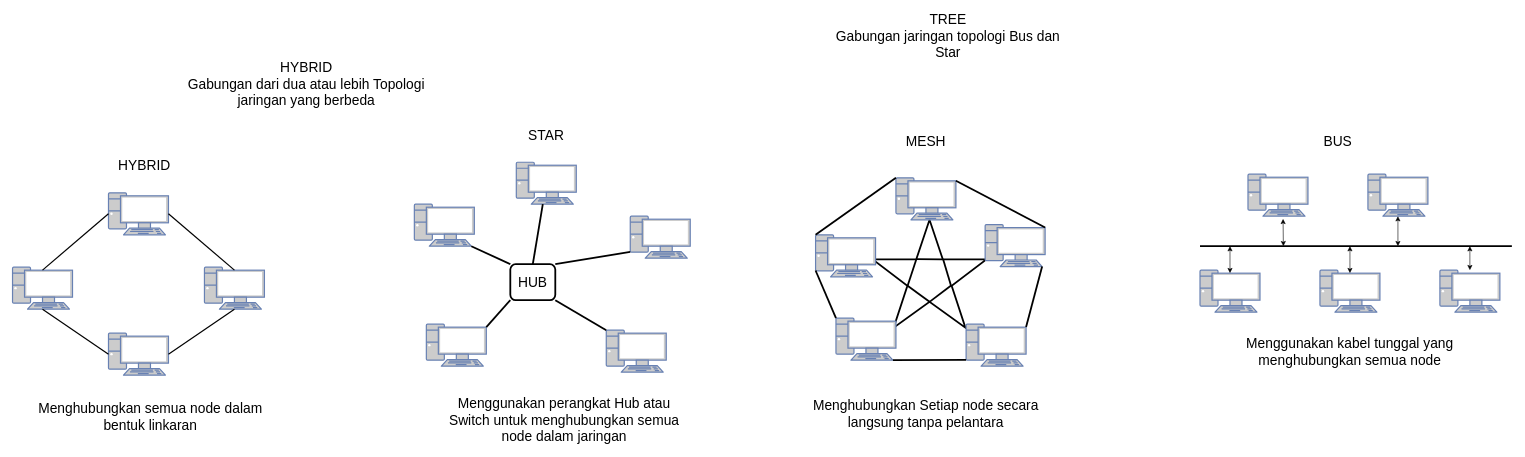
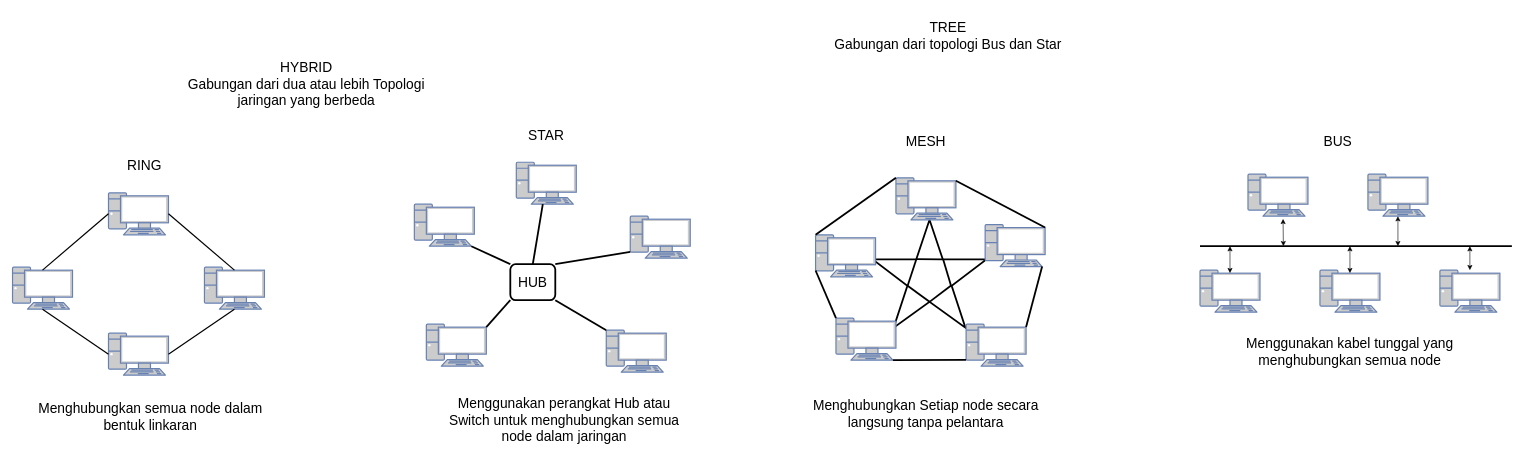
  <mxCell id="0" />
  <mxCell id="1" parent="0" />
  <mxCell id="2" value="" style="fontColor=#0066CC;verticalAlign=top;verticalLabelPosition=bottom;labelPosition=center;align=center;html=1;outlineConnect=0;fillColor=#CCCCCC;strokeColor=#6881B3;gradientColor=none;gradientDirection=north;strokeWidth=2;shape=mxgraph.networks.pc;" parent="1" vertex="1"><mxGeometry x="690" y="340" width="100" height="70" as="geometry" /></mxCell>
  <mxCell id="3" value="" style="fontColor=#0066CC;verticalAlign=top;verticalLabelPosition=bottom;labelPosition=center;align=center;html=1;outlineConnect=0;fillColor=#CCCCCC;strokeColor=#6881B3;gradientColor=none;gradientDirection=north;strokeWidth=2;shape=mxgraph.networks.pc;" parent="1" vertex="1"><mxGeometry x="860" y="270" width="100" height="70" as="geometry" /></mxCell>
  <mxCell id="4" value="" style="fontColor=#0066CC;verticalAlign=top;verticalLabelPosition=bottom;labelPosition=center;align=center;html=1;outlineConnect=0;fillColor=#CCCCCC;strokeColor=#6881B3;gradientColor=none;gradientDirection=north;strokeWidth=2;shape=mxgraph.networks.pc;" parent="1" vertex="1"><mxGeometry x="710" y="540" width="100" height="70" as="geometry" /></mxCell>
  <mxCell id="5" value="" style="fontColor=#0066CC;verticalAlign=top;verticalLabelPosition=bottom;labelPosition=center;align=center;html=1;outlineConnect=0;fillColor=#CCCCCC;strokeColor=#6881B3;gradientColor=none;gradientDirection=north;strokeWidth=2;shape=mxgraph.networks.pc;" parent="1" vertex="1"><mxGeometry x="1010" y="550" width="100" height="70" as="geometry" /></mxCell>
  <mxCell id="6" value="" style="fontColor=#0066CC;verticalAlign=top;verticalLabelPosition=bottom;labelPosition=center;align=center;html=1;outlineConnect=0;fillColor=#CCCCCC;strokeColor=#6881B3;gradientColor=none;gradientDirection=north;strokeWidth=2;shape=mxgraph.networks.pc;" parent="1" vertex="1"><mxGeometry x="1050" y="360" width="100" height="70" as="geometry" /></mxCell>
  <mxCell id="7" value="&lt;font style=&quot;font-size: 23px;&quot;&gt;HUB&lt;/font&gt;" style="rounded=1;whiteSpace=wrap;html=1;strokeWidth=3;" parent="1" vertex="1"><mxGeometry x="850" y="440" width="75" height="60" as="geometry" /></mxCell>
  <mxCell id="8" value="" style="endArrow=none;html=1;strokeWidth=3;fontSize=23;exitX=1;exitY=0.07;exitDx=0;exitDy=0;exitPerimeter=0;entryX=0;entryY=1;entryDx=0;entryDy=0;" parent="1" source="4" target="7" edge="1"><mxGeometry width="50" height="50" relative="1" as="geometry"><mxPoint x="880" y="490" as="sourcePoint" /><mxPoint x="930" y="440" as="targetPoint" /></mxGeometry></mxCell>
  <mxCell id="9" value="" style="endArrow=none;html=1;strokeWidth=3;fontSize=23;exitX=0;exitY=0;exitDx=0;exitDy=0;exitPerimeter=0;entryX=1;entryY=1;entryDx=0;entryDy=0;" parent="1" source="5" target="7" edge="1"><mxGeometry width="50" height="50" relative="1" as="geometry"><mxPoint x="820" y="574.9" as="sourcePoint" /><mxPoint x="883.04" y="511.98" as="targetPoint" /></mxGeometry></mxCell>
  <mxCell id="10" value="" style="endArrow=none;html=1;strokeWidth=3;fontSize=23;exitX=1;exitY=0;exitDx=0;exitDy=0;entryX=0;entryY=0.85;entryDx=0;entryDy=0;entryPerimeter=0;" parent="1" source="7" target="6" edge="1"><mxGeometry width="50" height="50" relative="1" as="geometry"><mxPoint x="1030" y="570" as="sourcePoint" /><mxPoint x="950" y="510" as="targetPoint" /></mxGeometry></mxCell>
  <mxCell id="11" value="" style="endArrow=none;html=1;strokeWidth=3;fontSize=23;exitX=0.95;exitY=1;exitDx=0;exitDy=0;exitPerimeter=0;entryX=0;entryY=0;entryDx=0;entryDy=0;" parent="1" source="2" target="7" edge="1"><mxGeometry width="50" height="50" relative="1" as="geometry"><mxPoint x="1040" y="580" as="sourcePoint" /><mxPoint x="960" y="520" as="targetPoint" /></mxGeometry></mxCell>
  <mxCell id="12" value="" style="endArrow=none;html=1;strokeWidth=3;fontSize=23;exitX=0.5;exitY=0;exitDx=0;exitDy=0;" parent="1" source="7" target="3" edge="1"><mxGeometry width="50" height="50" relative="1" as="geometry"><mxPoint x="980" y="450" as="sourcePoint" /><mxPoint x="1080" y="429.5" as="targetPoint" /></mxGeometry></mxCell>
  <mxCell id="13" value="" style="verticalLabelPosition=bottom;verticalAlign=top;html=1;shape=mxgraph.basic.star;strokeWidth=3;fontSize=23;" parent="1" vertex="1"><mxGeometry x="1454.26" y="366" width="189.48" height="180" as="geometry" /></mxCell>
  <mxCell id="14" value="" style="fontColor=#0066CC;verticalAlign=top;verticalLabelPosition=bottom;labelPosition=center;align=center;html=1;outlineConnect=0;fillColor=#CCCCCC;strokeColor=#6881B3;gradientColor=none;gradientDirection=north;strokeWidth=2;shape=mxgraph.networks.pc;" parent="1" vertex="1"><mxGeometry x="1359" y="391" width="100" height="70" as="geometry" /></mxCell>
  <mxCell id="15" value="" style="fontColor=#0066CC;verticalAlign=top;verticalLabelPosition=bottom;labelPosition=center;align=center;html=1;outlineConnect=0;fillColor=#CCCCCC;strokeColor=#6881B3;gradientColor=none;gradientDirection=north;strokeWidth=2;shape=mxgraph.networks.pc;" parent="1" vertex="1"><mxGeometry x="1493" y="296" width="100" height="70" as="geometry" /></mxCell>
  <mxCell id="16" value="" style="fontColor=#0066CC;verticalAlign=top;verticalLabelPosition=bottom;labelPosition=center;align=center;html=1;outlineConnect=0;fillColor=#CCCCCC;strokeColor=#6881B3;gradientColor=none;gradientDirection=north;strokeWidth=2;shape=mxgraph.networks.pc;" parent="1" vertex="1"><mxGeometry x="1393" y="530" width="100" height="70" as="geometry" /></mxCell>
  <mxCell id="17" value="" style="fontColor=#0066CC;verticalAlign=top;verticalLabelPosition=bottom;labelPosition=center;align=center;html=1;outlineConnect=0;fillColor=#CCCCCC;strokeColor=#6881B3;gradientColor=none;gradientDirection=north;strokeWidth=2;shape=mxgraph.networks.pc;" parent="1" vertex="1"><mxGeometry x="1610" y="540" width="100" height="70" as="geometry" /></mxCell>
  <mxCell id="18" value="" style="fontColor=#0066CC;verticalAlign=top;verticalLabelPosition=bottom;labelPosition=center;align=center;html=1;outlineConnect=0;fillColor=#CCCCCC;strokeColor=#6881B3;gradientColor=none;gradientDirection=north;strokeWidth=2;shape=mxgraph.networks.pc;" parent="1" vertex="1"><mxGeometry x="1641.74" y="374" width="100" height="70" as="geometry" /></mxCell>
  <mxCell id="19" value="" style="endArrow=none;html=1;strokeWidth=3;fontSize=23;exitX=0.307;exitY=0.611;exitDx=0;exitDy=0;exitPerimeter=0;entryX=0.5;entryY=0.76;entryDx=0;entryDy=0;entryPerimeter=0;" parent="1" source="13" target="13" edge="1"><mxGeometry width="50" height="50" relative="1" as="geometry"><mxPoint x="1550" y="500" as="sourcePoint" /><mxPoint x="1600" y="450" as="targetPoint" /></mxGeometry></mxCell>
  <mxCell id="20" value="" style="endArrow=none;html=1;strokeWidth=3;fontSize=23;exitX=0.384;exitY=0.366;exitDx=0;exitDy=0;exitPerimeter=0;entryX=0.308;entryY=0.608;entryDx=0;entryDy=0;entryPerimeter=0;" parent="1" source="13" target="13" edge="1"><mxGeometry width="50" height="50" relative="1" as="geometry"><mxPoint x="1522.43" y="485.98" as="sourcePoint" /><mxPoint x="1559" y="512.8" as="targetPoint" /></mxGeometry></mxCell>
  <mxCell id="21" value="" style="endArrow=none;html=1;strokeWidth=3;fontSize=23;exitX=0.381;exitY=0.364;exitDx=0;exitDy=0;exitPerimeter=0;entryX=0.612;entryY=0.367;entryDx=0;entryDy=0;entryPerimeter=0;" parent="1" source="13" target="13" edge="1"><mxGeometry width="50" height="50" relative="1" as="geometry"><mxPoint x="1537.02" y="441.88" as="sourcePoint" /><mxPoint x="1522.62" y="485.44" as="targetPoint" /></mxGeometry></mxCell>
  <mxCell id="22" value="" style="endArrow=none;html=1;strokeWidth=3;fontSize=23;exitX=0.5;exitY=0.76;exitDx=0;exitDy=0;exitPerimeter=0;entryX=0.69;entryY=0.608;entryDx=0;entryDy=0;entryPerimeter=0;" parent="1" source="13" target="13" edge="1"><mxGeometry width="50" height="50" relative="1" as="geometry"><mxPoint x="1536.452" y="441.52" as="sourcePoint" /><mxPoint x="1580.222" y="442.06" as="targetPoint" /></mxGeometry></mxCell>
  <mxCell id="23" value="" style="endArrow=none;html=1;strokeWidth=3;fontSize=23;exitX=0.619;exitY=0.363;exitDx=0;exitDy=0;exitPerimeter=0;entryX=0.69;entryY=0.614;entryDx=0;entryDy=0;entryPerimeter=0;" parent="1" source="13" target="13" edge="1"><mxGeometry width="50" height="50" relative="1" as="geometry"><mxPoint x="1559" y="512.8" as="sourcePoint" /><mxPoint x="1595.001" y="485.44" as="targetPoint" /></mxGeometry></mxCell>
  <mxCell id="24" value="" style="endArrow=none;html=1;strokeWidth=3;fontSize=23;exitX=0;exitY=0.85;exitDx=0;exitDy=0;exitPerimeter=0;entryX=0;entryY=0;entryDx=0;entryDy=0;entryPerimeter=0;" parent="1" source="14" target="16" edge="1"><mxGeometry width="50" height="50" relative="1" as="geometry"><mxPoint x="1522.43" y="485.98" as="sourcePoint" /><mxPoint x="1559" y="512.8" as="targetPoint" /></mxGeometry></mxCell>
  <mxCell id="25" value="" style="endArrow=none;html=1;strokeWidth=3;fontSize=23;exitX=0.95;exitY=1;exitDx=0;exitDy=0;exitPerimeter=0;entryX=0;entryY=0.85;entryDx=0;entryDy=0;entryPerimeter=0;" parent="1" source="16" target="17" edge="1"><mxGeometry width="50" height="50" relative="1" as="geometry"><mxPoint x="1380" y="432.5" as="sourcePoint" /><mxPoint x="1403" y="540" as="targetPoint" /></mxGeometry></mxCell>
  <mxCell id="26" value="" style="endArrow=none;html=1;strokeWidth=3;fontSize=23;exitX=0.95;exitY=1;exitDx=0;exitDy=0;exitPerimeter=0;entryX=1;entryY=0.07;entryDx=0;entryDy=0;entryPerimeter=0;" parent="1" source="18" target="17" edge="1"><mxGeometry width="50" height="50" relative="1" as="geometry"><mxPoint x="1498" y="610" as="sourcePoint" /><mxPoint x="1620" y="609.5" as="targetPoint" /></mxGeometry></mxCell>
  <mxCell id="27" value="" style="endArrow=none;html=1;strokeWidth=3;fontSize=23;exitX=1;exitY=0.07;exitDx=0;exitDy=0;exitPerimeter=0;entryX=1;entryY=0.07;entryDx=0;entryDy=0;entryPerimeter=0;" parent="1" source="18" target="15" edge="1"><mxGeometry width="50" height="50" relative="1" as="geometry"><mxPoint x="1746.74" y="454" as="sourcePoint" /><mxPoint x="1680" y="360" as="targetPoint" /></mxGeometry></mxCell>
  <mxCell id="28" value="" style="endArrow=none;html=1;strokeWidth=3;fontSize=23;exitX=0;exitY=0;exitDx=0;exitDy=0;exitPerimeter=0;entryX=0;entryY=0;entryDx=0;entryDy=0;entryPerimeter=0;" parent="1" source="14" target="15" edge="1"><mxGeometry width="50" height="50" relative="1" as="geometry"><mxPoint x="1751.74" y="388.9" as="sourcePoint" /><mxPoint x="1603" y="313.9" as="targetPoint" /></mxGeometry></mxCell>
  <mxCell id="29" value="STAR" style="text;html=1;strokeColor=none;fillColor=none;align=center;verticalAlign=middle;whiteSpace=wrap;rounded=0;strokeWidth=3;fontSize=23;" parent="1" vertex="1"><mxGeometry x="880" y="210" width="60" height="30" as="geometry" /></mxCell>
  <mxCell id="30" value="MESH" style="text;html=1;strokeColor=none;fillColor=none;align=center;verticalAlign=middle;whiteSpace=wrap;rounded=0;strokeWidth=3;fontSize=23;" parent="1" vertex="1"><mxGeometry x="1513" y="220" width="60" height="30" as="geometry" /></mxCell>
  <mxCell id="31" value="" style="fontColor=#0066CC;verticalAlign=top;verticalLabelPosition=bottom;labelPosition=center;align=center;html=1;outlineConnect=0;fillColor=#CCCCCC;strokeColor=#6881B3;gradientColor=none;gradientDirection=north;strokeWidth=2;shape=mxgraph.networks.pc;fontSize=23;" parent="1" vertex="1"><mxGeometry x="2400" y="450" width="100" height="70" as="geometry" /></mxCell>
  <mxCell id="32" value="" style="fontColor=#0066CC;verticalAlign=top;verticalLabelPosition=bottom;labelPosition=center;align=center;html=1;outlineConnect=0;fillColor=#CCCCCC;strokeColor=#6881B3;gradientColor=none;gradientDirection=north;strokeWidth=2;shape=mxgraph.networks.pc;fontSize=23;" parent="1" vertex="1"><mxGeometry x="2200" y="450" width="100" height="70" as="geometry" /></mxCell>
  <mxCell id="33" value="" style="fontColor=#0066CC;verticalAlign=top;verticalLabelPosition=bottom;labelPosition=center;align=center;html=1;outlineConnect=0;fillColor=#CCCCCC;strokeColor=#6881B3;gradientColor=none;gradientDirection=north;strokeWidth=2;shape=mxgraph.networks.pc;fontSize=23;" parent="1" vertex="1"><mxGeometry x="2000" y="450" width="100" height="70" as="geometry" /></mxCell>
  <mxCell id="34" value="" style="fontColor=#0066CC;verticalAlign=top;verticalLabelPosition=bottom;labelPosition=center;align=center;html=1;outlineConnect=0;fillColor=#CCCCCC;strokeColor=#6881B3;gradientColor=none;gradientDirection=north;strokeWidth=2;shape=mxgraph.networks.pc;fontSize=23;" parent="1" vertex="1"><mxGeometry x="2280" y="290" width="100" height="70" as="geometry" /></mxCell>
  <mxCell id="35" value="" style="fontColor=#0066CC;verticalAlign=top;verticalLabelPosition=bottom;labelPosition=center;align=center;html=1;outlineConnect=0;fillColor=#CCCCCC;strokeColor=#6881B3;gradientColor=none;gradientDirection=north;strokeWidth=2;shape=mxgraph.networks.pc;fontSize=23;" parent="1" vertex="1"><mxGeometry x="2080" y="290" width="100" height="70" as="geometry" /></mxCell>
  <mxCell id="36" value="" style="endArrow=none;html=1;strokeWidth=3;fontSize=23;" parent="1" edge="1"><mxGeometry width="50" height="50" relative="1" as="geometry"><mxPoint x="2000" y="410" as="sourcePoint" /><mxPoint x="2520" y="410" as="targetPoint" /></mxGeometry></mxCell>
  <mxCell id="37" value="" style="endArrow=classic;startArrow=classic;html=1;strokeWidth=1;fontSize=23;exitX=0.5;exitY=0.07;exitDx=0;exitDy=0;exitPerimeter=0;" parent="1" source="33" edge="1"><mxGeometry width="50" height="50" relative="1" as="geometry"><mxPoint x="2220" y="520" as="sourcePoint" /><mxPoint x="2050" y="410" as="targetPoint" /></mxGeometry></mxCell>
  <mxCell id="38" value="" style="endArrow=classic;startArrow=classic;html=1;strokeWidth=1;fontSize=23;entryX=0.5;entryY=0.07;entryDx=0;entryDy=0;entryPerimeter=0;" parent="1" target="32" edge="1"><mxGeometry width="50" height="50" relative="1" as="geometry"><mxPoint x="2250" y="410" as="sourcePoint" /><mxPoint x="2060" y="420" as="targetPoint" /></mxGeometry></mxCell>
  <mxCell id="39" value="" style="endArrow=classic;startArrow=classic;html=1;strokeWidth=1;fontSize=23;" parent="1" target="31" edge="1"><mxGeometry width="50" height="50" relative="1" as="geometry"><mxPoint x="2450" y="410" as="sourcePoint" /><mxPoint x="2260" y="464.9" as="targetPoint" /></mxGeometry></mxCell>
  <mxCell id="40" value="" style="endArrow=classic;startArrow=classic;html=1;strokeWidth=1;fontSize=23;exitX=0.585;exitY=1.065;exitDx=0;exitDy=0;exitPerimeter=0;" parent="1" source="35" edge="1"><mxGeometry width="50" height="50" relative="1" as="geometry"><mxPoint x="2460" y="420" as="sourcePoint" /><mxPoint x="2139" y="410" as="targetPoint" /></mxGeometry></mxCell>
  <mxCell id="41" value="" style="endArrow=classic;startArrow=classic;html=1;strokeWidth=1;fontSize=23;exitX=0.5;exitY=1;exitDx=0;exitDy=0;exitPerimeter=0;" parent="1" source="34" edge="1"><mxGeometry width="50" height="50" relative="1" as="geometry"><mxPoint x="2148.5" y="374.55" as="sourcePoint" /><mxPoint x="2330" y="410" as="targetPoint" /></mxGeometry></mxCell>
  <mxCell id="42" value="BUS" style="text;html=1;strokeColor=none;fillColor=none;align=center;verticalAlign=middle;whiteSpace=wrap;rounded=0;strokeWidth=3;fontSize=23;" parent="1" vertex="1"><mxGeometry x="2200" y="220" width="60" height="30" as="geometry" /></mxCell>
  <mxCell id="43" value="Menggunakan kabel tunggal yang menghubungkan semua node" style="text;html=1;strokeColor=none;fillColor=none;align=center;verticalAlign=middle;whiteSpace=wrap;rounded=0;strokeWidth=3;fontSize=23;" parent="1" vertex="1"><mxGeometry x="2040" y="546" width="420" height="80" as="geometry" /></mxCell>
  <mxCell id="44" value="Menggunakan perangkat Hub atau Switch untuk menghubungkan semua node dalam jaringan" style="text;html=1;strokeColor=none;fillColor=none;align=center;verticalAlign=middle;whiteSpace=wrap;rounded=0;strokeWidth=3;fontSize=23;" parent="1" vertex="1"><mxGeometry x="730" y="660" width="420" height="80" as="geometry" /></mxCell>
  <mxCell id="45" value="Menghubungkan Setiap node secara langsung tanpa pelantara" style="text;html=1;strokeColor=none;fillColor=none;align=center;verticalAlign=middle;whiteSpace=wrap;rounded=0;strokeWidth=3;fontSize=23;" parent="1" vertex="1"><mxGeometry x="1333" y="650" width="420" height="80" as="geometry" /></mxCell>
  <mxCell id="46" value="Menghubungkan semua node dalam bentuk linkaran" style="text;html=1;strokeColor=none;fillColor=none;align=center;verticalAlign=middle;whiteSpace=wrap;rounded=0;strokeWidth=3;fontSize=23;" parent="1" vertex="1"><mxGeometry x="40" y="655" width="420" height="80" as="geometry" /></mxCell>
- <mxCell id="47" value="TREE&lt;br&gt;Gabungan jaringan topologi Bus dan Star" style="text;html=1;strokeColor=none;fillColor=none;align=center;verticalAlign=middle;whiteSpace=wrap;rounded=0;strokeWidth=3;fontSize=23;" parent="1" vertex="1"><mxGeometry x="1370" y="20" width="420" height="80" as="geometry" /></mxCell>
+ <mxCell id="47" value="TREE&lt;br&gt;Gabungan dari topologi Bus dan Star" style="text;html=1;strokeColor=none;fillColor=none;align=center;verticalAlign=middle;whiteSpace=wrap;rounded=0;strokeWidth=3;fontSize=23;" parent="1" vertex="1"><mxGeometry x="1370" y="20" width="420" height="80" as="geometry" /></mxCell>
  <mxCell id="48" value="HYBRID&lt;br&gt;Gabungan dari dua atau lebih Topologi jaringan yang berbeda" style="text;html=1;strokeColor=none;fillColor=none;align=center;verticalAlign=middle;whiteSpace=wrap;rounded=0;strokeWidth=3;fontSize=23;" parent="1" vertex="1"><mxGeometry x="300" y="100" width="420" height="80" as="geometry" /></mxCell>
  <mxCell id="49" value="" style="fontColor=#0066CC;verticalAlign=top;verticalLabelPosition=bottom;labelPosition=center;align=center;html=1;outlineConnect=0;fillColor=#CCCCCC;strokeColor=#6881B3;gradientColor=none;gradientDirection=north;strokeWidth=2;shape=mxgraph.networks.pc;fontSize=23;" parent="1" vertex="1"><mxGeometry x="20" y="445" width="100" height="70" as="geometry" /></mxCell>
  <mxCell id="50" value="" style="fontColor=#0066CC;verticalAlign=top;verticalLabelPosition=bottom;labelPosition=center;align=center;html=1;outlineConnect=0;fillColor=#CCCCCC;strokeColor=#6881B3;gradientColor=none;gradientDirection=north;strokeWidth=2;shape=mxgraph.networks.pc;fontSize=23;" parent="1" vertex="1"><mxGeometry x="340" y="445" width="100" height="70" as="geometry" /></mxCell>
  <mxCell id="51" value="" style="fontColor=#0066CC;verticalAlign=top;verticalLabelPosition=bottom;labelPosition=center;align=center;html=1;outlineConnect=0;fillColor=#CCCCCC;strokeColor=#6881B3;gradientColor=none;gradientDirection=north;strokeWidth=2;shape=mxgraph.networks.pc;fontSize=23;" parent="1" vertex="1"><mxGeometry x="180" y="555" width="100" height="70" as="geometry" /></mxCell>
  <mxCell id="52" value="" style="fontColor=#0066CC;verticalAlign=top;verticalLabelPosition=bottom;labelPosition=center;align=center;html=1;outlineConnect=0;fillColor=#CCCCCC;strokeColor=#6881B3;gradientColor=none;gradientDirection=north;strokeWidth=2;shape=mxgraph.networks.pc;fontSize=23;" parent="1" vertex="1"><mxGeometry x="180" y="321" width="100" height="70" as="geometry" /></mxCell>
  <mxCell id="53" value="" style="endArrow=none;html=1;strokeWidth=2;fontSize=23;entryX=0;entryY=0.5;entryDx=0;entryDy=0;entryPerimeter=0;exitX=0.5;exitY=0.07;exitDx=0;exitDy=0;exitPerimeter=0;" parent="1" source="49" target="52" edge="1"><mxGeometry width="50" height="50" relative="1" as="geometry"><mxPoint x="150" y="515" as="sourcePoint" /><mxPoint x="200" y="465" as="targetPoint" /></mxGeometry></mxCell>
  <mxCell id="54" value="" style="endArrow=none;html=1;strokeWidth=2;fontSize=23;entryX=0;entryY=0.5;entryDx=0;entryDy=0;entryPerimeter=0;exitX=0.5;exitY=1;exitDx=0;exitDy=0;exitPerimeter=0;" parent="1" source="49" target="51" edge="1"><mxGeometry width="50" height="50" relative="1" as="geometry"><mxPoint x="50" y="459.9" as="sourcePoint" /><mxPoint x="190" y="366" as="targetPoint" /></mxGeometry></mxCell>
  <mxCell id="55" value="" style="endArrow=none;html=1;strokeWidth=2;fontSize=23;entryX=0.5;entryY=1;entryDx=0;entryDy=0;entryPerimeter=0;exitX=1;exitY=0.5;exitDx=0;exitDy=0;exitPerimeter=0;" parent="1" source="51" target="50" edge="1"><mxGeometry width="50" height="50" relative="1" as="geometry"><mxPoint x="50" y="525" as="sourcePoint" /><mxPoint x="190" y="600" as="targetPoint" /></mxGeometry></mxCell>
  <mxCell id="56" value="" style="endArrow=none;html=1;strokeWidth=2;fontSize=23;entryX=0.5;entryY=0.07;entryDx=0;entryDy=0;entryPerimeter=0;exitX=1;exitY=0.5;exitDx=0;exitDy=0;exitPerimeter=0;" parent="1" source="52" target="50" edge="1"><mxGeometry width="50" height="50" relative="1" as="geometry"><mxPoint x="290" y="600" as="sourcePoint" /><mxPoint x="420" y="525" as="targetPoint" /></mxGeometry></mxCell>
- <mxCell id="57" value="HYBRID" style="text;html=1;strokeColor=none;fillColor=none;align=center;verticalAlign=middle;whiteSpace=wrap;rounded=0;strokeWidth=3;fontSize=23;" parent="1" vertex="1"><mxGeometry x="30" y="235" width="420" height="80" as="geometry" /></mxCell>
+ <mxCell id="57" value="RING" style="text;html=1;strokeColor=none;fillColor=none;align=center;verticalAlign=middle;whiteSpace=wrap;rounded=0;strokeWidth=3;fontSize=23;" parent="1" vertex="1"><mxGeometry x="30" y="235" width="420" height="80" as="geometry" /></mxCell>
